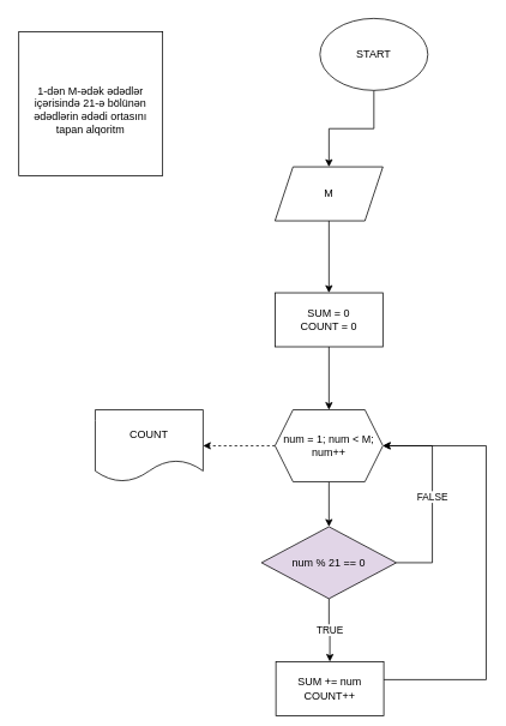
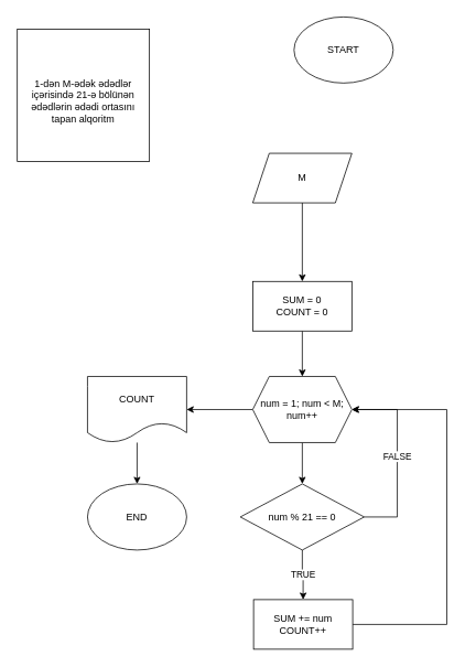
  <mxCell id="0" />
  <mxCell id="1" parent="0" />
- <mxCell id="2" value="" style="edgeStyle=orthogonalEdgeStyle;rounded=0;orthogonalLoop=1;jettySize=auto;html=1;" edge="1" parent="1" source="3" target="6"><mxGeometry relative="1" as="geometry" /></mxCell>
  <mxCell id="3" value="START" style="ellipse;whiteSpace=wrap;html=1;" vertex="1" parent="1"><mxGeometry x="355" y="20" width="120" height="80" as="geometry" /></mxCell>
  <mxCell id="4" value="&lt;br&gt;1-dən M-ədək ədədlər içərisində 21-ə bölünən ədədlərin ədədi ortasını tapan alqoritm" style="whiteSpace=wrap;html=1;aspect=fixed;" vertex="1" parent="1"><mxGeometry x="20" y="35" width="160" height="160" as="geometry" /></mxCell>
  <mxCell id="5" value="" style="edgeStyle=orthogonalEdgeStyle;rounded=0;orthogonalLoop=1;jettySize=auto;html=1;" edge="1" parent="1" source="6" target="8"><mxGeometry relative="1" as="geometry" /></mxCell>
  <mxCell id="6" value="M" style="shape=parallelogram;perimeter=parallelogramPerimeter;whiteSpace=wrap;html=1;fixedSize=1;" vertex="1" parent="1"><mxGeometry x="305" y="185" width="120" height="60" as="geometry" /></mxCell>
  <mxCell id="7" value="" style="edgeStyle=orthogonalEdgeStyle;rounded=0;orthogonalLoop=1;jettySize=auto;html=1;" edge="1" parent="1" source="8" target="11"><mxGeometry relative="1" as="geometry" /></mxCell>
- <mxCell id="8" value="SUM = 0&lt;br&gt;COUNT = 0" style="whiteSpace=wrap;html=1;" vertex="1" parent="1"><mxGeometry x="305" y="325" width="120" height="60" as="geometry" /></mxCell>
+ <mxCell id="8" value="SUM = 0&lt;br&gt;COUNT = 0" style="whiteSpace=wrap;html=1;" vertex="1" parent="1"><mxGeometry x="305" y="340" width="120" height="60" as="geometry" /></mxCell>
  <mxCell id="9" value="" style="edgeStyle=orthogonalEdgeStyle;rounded=0;orthogonalLoop=1;jettySize=auto;html=1;" edge="1" parent="1" source="11" target="14"><mxGeometry relative="1" as="geometry" /></mxCell>
- <mxCell id="10" value="" style="edgeStyle=orthogonalEdgeStyle;rounded=0;orthogonalLoop=1;jettySize=auto;html=1;dashed=1;" edge="1" parent="1" source="11" target="18"><mxGeometry relative="1" as="geometry" /></mxCell>
+ <mxCell id="10" value="" style="edgeStyle=orthogonalEdgeStyle;rounded=0;orthogonalLoop=1;jettySize=auto;html=1;" edge="1" parent="1" source="11" target="18"><mxGeometry relative="1" as="geometry" /></mxCell>
  <mxCell id="11" value="num = 1; num &amp;lt; M; num++" style="shape=hexagon;perimeter=hexagonPerimeter2;whiteSpace=wrap;html=1;fixedSize=1;" vertex="1" parent="1"><mxGeometry x="305" y="455" width="120" height="80" as="geometry" /></mxCell>
  <mxCell id="12" value="TRUE" style="edgeStyle=orthogonalEdgeStyle;rounded=0;orthogonalLoop=1;jettySize=auto;html=1;" edge="1" parent="1" source="14" target="16"><mxGeometry relative="1" as="geometry" /></mxCell>
  <mxCell id="13" value="FALSE" style="edgeStyle=orthogonalEdgeStyle;rounded=0;orthogonalLoop=1;jettySize=auto;html=1;entryX=1;entryY=0.5;entryDx=0;entryDy=0;" edge="1" parent="1" source="14" target="11"><mxGeometry relative="1" as="geometry"><Array as="points"><mxPoint x="480" y="625" /><mxPoint x="480" y="495" /></Array></mxGeometry></mxCell>
- <mxCell id="14" value="num % 21 == 0" style="rhombus;whiteSpace=wrap;html=1;fillColor=#e1d5e7;" vertex="1" parent="1"><mxGeometry x="290" y="585" width="150" height="80" as="geometry" /></mxCell>
+ <mxCell id="14" value="num % 21 == 0" style="rhombus;whiteSpace=wrap;html=1;" vertex="1" parent="1"><mxGeometry x="290" y="585" width="150" height="80" as="geometry" /></mxCell>
  <mxCell id="15" style="edgeStyle=orthogonalEdgeStyle;rounded=0;orthogonalLoop=1;jettySize=auto;html=1;entryX=1;entryY=0.5;entryDx=0;entryDy=0;" edge="1" parent="1" source="16" target="11"><mxGeometry relative="1" as="geometry"><mxPoint x="480" y="525" as="targetPoint" /><Array as="points"><mxPoint x="540" y="755" /><mxPoint x="540" y="495" /></Array></mxGeometry></mxCell>
- <mxCell id="16" value="SUM += num&lt;br&gt;COUNT++" style="whiteSpace=wrap;html=1;" vertex="1" parent="1"><mxGeometry x="306" y="735" width="120" height="60" as="geometry" /></mxCell>
+ <mxCell id="16" value="SUM += num&lt;br&gt;COUNT++" style="whiteSpace=wrap;html=1;" vertex="1" parent="1"><mxGeometry x="306" y="725" width="120" height="60" as="geometry" /></mxCell>
+ <mxCell id="17" value="" style="edgeStyle=orthogonalEdgeStyle;rounded=0;orthogonalLoop=1;jettySize=auto;html=1;" edge="1" parent="1" source="18" target="19"><mxGeometry relative="1" as="geometry" /></mxCell>
  <mxCell id="18" value="COUNT" style="shape=document;whiteSpace=wrap;html=1;boundedLbl=1;" vertex="1" parent="1"><mxGeometry x="105" y="455" width="120" height="80" as="geometry" /></mxCell>
+ <mxCell id="19" value="END" style="ellipse;whiteSpace=wrap;html=1;" vertex="1" parent="1"><mxGeometry x="105" y="585" width="120" height="80" as="geometry" /></mxCell>
